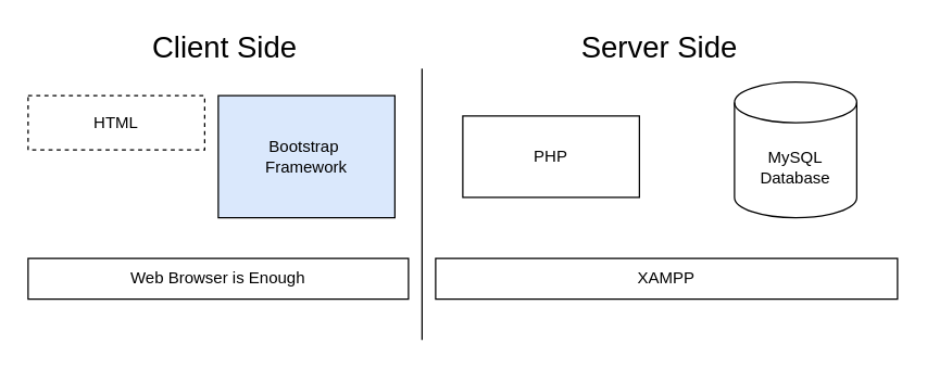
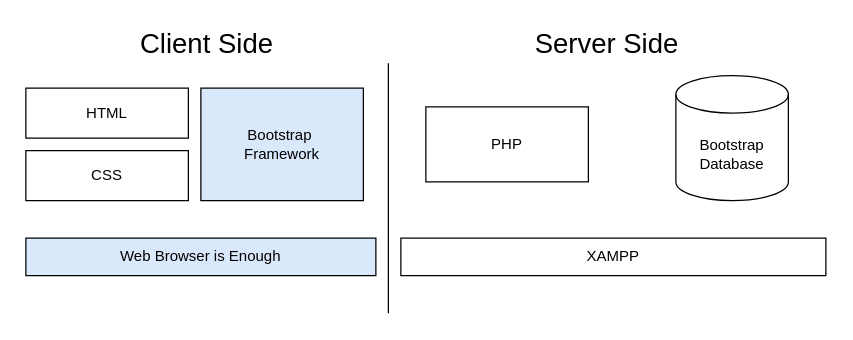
  <mxCell id="0" />
  <mxCell id="1" parent="0" />
- <mxCell id="2" value="HTML" style="rounded=0;whiteSpace=wrap;html=1;dashed=1;" parent="1" vertex="1"><mxGeometry x="20" y="70" width="130" height="40" as="geometry" /></mxCell>
+ <mxCell id="2" value="HTML" style="rounded=0;whiteSpace=wrap;html=1;" parent="1" vertex="1"><mxGeometry x="20" y="70" width="130" height="40" as="geometry" /></mxCell>
+ <mxCell id="3" value="CSS" style="rounded=0;whiteSpace=wrap;html=1;" vertex="1" parent="1"><mxGeometry x="20" y="120" width="130" height="40" as="geometry" /></mxCell>
  <mxCell id="4" value="Bootstrap&amp;nbsp;&lt;br&gt;Framework" style="rounded=0;whiteSpace=wrap;html=1;fillColor=#dae8fc;" vertex="1" parent="1"><mxGeometry x="160" y="70" width="130" height="90" as="geometry" /></mxCell>
  <mxCell id="5" value="PHP" style="rounded=0;whiteSpace=wrap;html=1;" vertex="1" parent="1"><mxGeometry x="340" y="85" width="130" height="60" as="geometry" /></mxCell>
- <mxCell id="6" value="MySQL Database" style="shape=cylinder3;whiteSpace=wrap;html=1;boundedLbl=1;backgroundOutline=1;size=15;" vertex="1" parent="1"><mxGeometry x="540" y="60" width="90" height="100" as="geometry" /></mxCell>
+ <mxCell id="6" value="Bootstrap Database" style="shape=cylinder3;whiteSpace=wrap;html=1;boundedLbl=1;backgroundOutline=1;size=15;" vertex="1" parent="1"><mxGeometry x="540" y="60" width="90" height="100" as="geometry" /></mxCell>
  <mxCell id="7" value="XAMPP" style="rounded=0;whiteSpace=wrap;html=1;" vertex="1" parent="1"><mxGeometry x="320" y="190" width="340" height="30" as="geometry" /></mxCell>
- <mxCell id="8" value="Web Browser is Enough" style="rounded=0;whiteSpace=wrap;html=1;" vertex="1" parent="1"><mxGeometry x="20" y="190" width="280" height="30" as="geometry" /></mxCell>
+ <mxCell id="8" value="Web Browser is Enough" style="rounded=0;whiteSpace=wrap;html=1;fillColor=#dae8fc;" vertex="1" parent="1"><mxGeometry x="20" y="190" width="280" height="30" as="geometry" /></mxCell>
  <mxCell id="9" value="" style="endArrow=none;html=1;" edge="1" parent="1"><mxGeometry width="50" height="50" relative="1" as="geometry"><mxPoint x="310" y="250" as="sourcePoint" /><mxPoint x="310" y="50" as="targetPoint" /></mxGeometry></mxCell>
  <mxCell id="10" value="&lt;font style=&quot;font-size: 22px;&quot;&gt;Client Side&lt;/font&gt;" style="text;html=1;strokeColor=none;fillColor=none;align=center;verticalAlign=middle;whiteSpace=wrap;rounded=0;" vertex="1" parent="1"><mxGeometry x="30" y="20" width="270" height="30" as="geometry" /></mxCell>
  <mxCell id="11" value="&lt;font style=&quot;font-size: 22px;&quot;&gt;Server Side&lt;/font&gt;" style="text;html=1;strokeColor=none;fillColor=none;align=center;verticalAlign=middle;whiteSpace=wrap;rounded=0;" vertex="1" parent="1"><mxGeometry x="330" y="20" width="310" height="30" as="geometry" /></mxCell>
